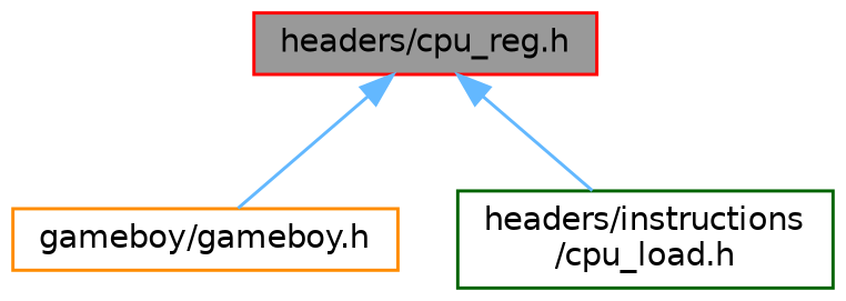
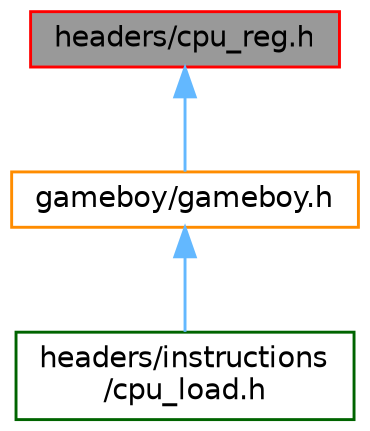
  digraph {
    node [fillcolor=white fontname=Helvetica fontsize=10 shape=box style=filled]
    edge [color=steelblue1 dir=back fontname=Helvetica fontsize=10 labelfontname=Helvetica labelfontsize=10 style=solid]
    n1 [color=red fillcolor=grey60 fontcolor=black height=0.2 label="headers/cpu_reg.h" width=0.4]
    n2 [color=darkorange height=0.2 label="gameboy/gameboy.h" width=0.4]
    n3 [color=darkgreen height=0.2 label="headers/instructions\l/cpu_load.h" width=0.4]
    n1 -> n2
-   n1 -> n3
+   n2 -> n3
  }
